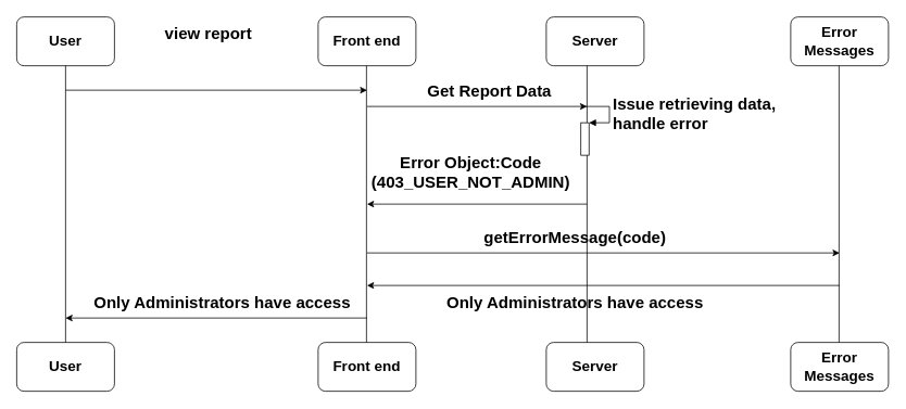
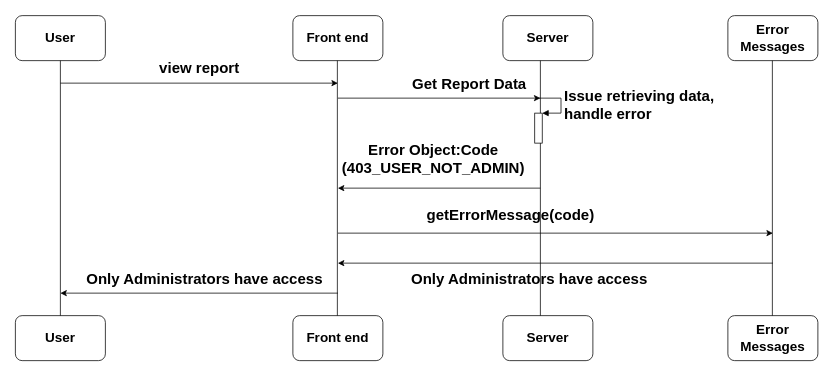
  <mxCell id="0" />
  <mxCell id="1" parent="0" />
  <mxCell id="2" value="&lt;b style=&quot;border-color: var(--border-color);&quot;&gt;&lt;font style=&quot;border-color: var(--border-color); font-size: 18px;&quot;&gt;Error Messages&lt;/font&gt;&lt;/b&gt;" style="rounded=1;whiteSpace=wrap;html=1;" vertex="1" parent="1"><mxGeometry x="970" y="20" width="120" height="60" as="geometry" /></mxCell>
  <mxCell id="3" value="&lt;b style=&quot;border-color: var(--border-color);&quot;&gt;&lt;font style=&quot;border-color: var(--border-color); font-size: 18px;&quot;&gt;Server&lt;/font&gt;&lt;/b&gt;" style="rounded=1;whiteSpace=wrap;html=1;" vertex="1" parent="1"><mxGeometry x="670" y="20" width="120" height="60" as="geometry" /></mxCell>
  <mxCell id="4" value="&lt;b style=&quot;border-color: var(--border-color);&quot;&gt;&lt;font style=&quot;border-color: var(--border-color); font-size: 18px;&quot;&gt;Front end&lt;/font&gt;&lt;/b&gt;" style="rounded=1;whiteSpace=wrap;html=1;" vertex="1" parent="1"><mxGeometry x="390" y="20" width="120" height="60" as="geometry" /></mxCell>
  <mxCell id="5" value="&lt;b&gt;&lt;font style=&quot;font-size: 18px;&quot;&gt;User&lt;/font&gt;&lt;/b&gt;" style="rounded=1;whiteSpace=wrap;html=1;" vertex="1" parent="1"><mxGeometry x="20" y="20" width="120" height="60" as="geometry" /></mxCell>
  <mxCell id="6" value="&lt;b style=&quot;border-color: var(--border-color);&quot;&gt;&lt;font style=&quot;border-color: var(--border-color); font-size: 18px;&quot;&gt;User&lt;/font&gt;&lt;/b&gt;" style="rounded=1;whiteSpace=wrap;html=1;" vertex="1" parent="1"><mxGeometry x="20" y="420" width="120" height="60" as="geometry" /></mxCell>
  <mxCell id="7" value="&lt;b style=&quot;border-color: var(--border-color);&quot;&gt;&lt;font style=&quot;border-color: var(--border-color); font-size: 18px;&quot;&gt;Front end&lt;/font&gt;&lt;/b&gt;" style="rounded=1;whiteSpace=wrap;html=1;" vertex="1" parent="1"><mxGeometry x="390" y="420" width="120" height="60" as="geometry" /></mxCell>
  <mxCell id="8" value="&lt;b style=&quot;border-color: var(--border-color);&quot;&gt;&lt;font style=&quot;border-color: var(--border-color); font-size: 18px;&quot;&gt;Server&lt;/font&gt;&lt;/b&gt;" style="rounded=1;whiteSpace=wrap;html=1;" vertex="1" parent="1"><mxGeometry x="670" y="420" width="120" height="60" as="geometry" /></mxCell>
  <mxCell id="9" value="&lt;b style=&quot;border-color: var(--border-color);&quot;&gt;&lt;font style=&quot;border-color: var(--border-color); font-size: 18px;&quot;&gt;Error Messages&lt;/font&gt;&lt;/b&gt;" style="rounded=1;whiteSpace=wrap;html=1;" vertex="1" parent="1"><mxGeometry x="970" y="420" width="120" height="60" as="geometry" /></mxCell>
  <mxCell id="10" value="" style="endArrow=none;html=1;rounded=0;entryX=0.5;entryY=1;entryDx=0;entryDy=0;exitX=0.5;exitY=0;exitDx=0;exitDy=0;" edge="1" parent="1" source="6" target="5"><mxGeometry width="50" height="50" relative="1" as="geometry"><mxPoint x="250" y="320" as="sourcePoint" /><mxPoint x="275" y="190" as="targetPoint" /></mxGeometry></mxCell>
  <mxCell id="11" value="" style="endArrow=none;html=1;rounded=0;entryX=0.5;entryY=1;entryDx=0;entryDy=0;exitX=0.5;exitY=0;exitDx=0;exitDy=0;" edge="1" parent="1"><mxGeometry width="50" height="50" relative="1" as="geometry"><mxPoint x="720" y="420" as="sourcePoint" /><mxPoint x="720" y="80" as="targetPoint" /></mxGeometry></mxCell>
  <mxCell id="12" value="" style="endArrow=none;html=1;rounded=0;entryX=0.5;entryY=1;entryDx=0;entryDy=0;exitX=0.5;exitY=0;exitDx=0;exitDy=0;" edge="1" parent="1"><mxGeometry width="50" height="50" relative="1" as="geometry"><mxPoint x="1029.33" y="420" as="sourcePoint" /><mxPoint x="1029.33" y="80" as="targetPoint" /></mxGeometry></mxCell>
  <mxCell id="13" value="" style="endArrow=none;html=1;rounded=0;entryX=0.5;entryY=1;entryDx=0;entryDy=0;exitX=0.5;exitY=0;exitDx=0;exitDy=0;" edge="1" parent="1"><mxGeometry width="50" height="50" relative="1" as="geometry"><mxPoint x="449.33" y="420" as="sourcePoint" /><mxPoint x="449.33" y="80" as="targetPoint" /></mxGeometry></mxCell>
  <mxCell id="14" value="" style="endArrow=classic;html=1;rounded=0;fontSize=18;" edge="1" parent="1"><mxGeometry width="50" height="50" relative="1" as="geometry"><mxPoint x="80" y="110" as="sourcePoint" /><mxPoint x="450" y="110" as="targetPoint" /></mxGeometry></mxCell>
- <mxCell id="15" value="&lt;b&gt;&lt;font style=&quot;font-size: 20px;&quot;&gt;view report&lt;/font&gt;&lt;/b&gt;" style="text;html=1;align=center;verticalAlign=middle;resizable=0;points=[];autosize=1;strokeColor=none;fillColor=none;fontSize=18;" vertex="1" parent="1"><mxGeometry x="190" y="20" width="130" height="40" as="geometry" /></mxCell>
+ <mxCell id="15" value="&lt;b&gt;&lt;font style=&quot;font-size: 20px;&quot;&gt;view report&lt;/font&gt;&lt;/b&gt;" style="text;html=1;align=center;verticalAlign=middle;resizable=0;points=[];autosize=1;strokeColor=none;fillColor=none;fontSize=18;" vertex="1" parent="1"><mxGeometry x="200" y="70" width="130" height="40" as="geometry" /></mxCell>
  <mxCell id="16" value="" style="endArrow=classic;html=1;rounded=0;fontSize=18;" edge="1" parent="1"><mxGeometry width="50" height="50" relative="1" as="geometry"><mxPoint x="450" y="130" as="sourcePoint" /><mxPoint x="720" y="130" as="targetPoint" /></mxGeometry></mxCell>
- <mxCell id="17" value="&lt;b&gt;Get Report Data&lt;/b&gt;" style="text;html=1;align=center;verticalAlign=middle;resizable=0;points=[];autosize=1;strokeColor=none;fillColor=none;fontSize=20;" vertex="1" parent="1"><mxGeometry x="510" y="90" width="180" height="40" as="geometry" /></mxCell>
+ <mxCell id="17" value="&lt;b&gt;Get Report Data&lt;/b&gt;" style="text;html=1;align=center;verticalAlign=middle;resizable=0;points=[];autosize=1;strokeColor=none;fillColor=none;fontSize=20;" vertex="1" parent="1"><mxGeometry x="535" y="90" width="180" height="40" as="geometry" /></mxCell>
  <mxCell id="18" value="" style="html=1;points=[];perimeter=orthogonalPerimeter;fontSize=20;" vertex="1" parent="1"><mxGeometry x="712.47" y="150" width="10" height="40" as="geometry" /></mxCell>
  <mxCell id="19" value="&lt;b&gt;Issue retrieving data, &lt;br&gt;handle error&lt;/b&gt;" style="edgeStyle=orthogonalEdgeStyle;html=1;align=left;spacingLeft=2;endArrow=block;rounded=0;entryX=1;entryY=0;fontSize=20;" edge="1" target="18" parent="1"><mxGeometry relative="1" as="geometry"><mxPoint x="717.47" y="130" as="sourcePoint" /><Array as="points"><mxPoint x="747.47" y="130" /></Array></mxGeometry></mxCell>
  <mxCell id="20" value="" style="endArrow=classic;html=1;rounded=0;fontSize=20;" edge="1" parent="1"><mxGeometry width="50" height="50" relative="1" as="geometry"><mxPoint x="720" y="250" as="sourcePoint" /><mxPoint x="450" y="250" as="targetPoint" /></mxGeometry></mxCell>
  <mxCell id="21" value="&lt;b&gt;Error Object:Code&lt;br&gt;(403_USER_NOT_ADMIN)&lt;/b&gt;" style="text;html=1;align=center;verticalAlign=middle;resizable=0;points=[];autosize=1;strokeColor=none;fillColor=none;fontSize=20;" vertex="1" parent="1"><mxGeometry x="442.47" y="180" width="270" height="60" as="geometry" /></mxCell>
  <mxCell id="22" value="" style="endArrow=classic;html=1;rounded=0;fontSize=20;" edge="1" parent="1"><mxGeometry width="50" height="50" relative="1" as="geometry"><mxPoint x="450" y="310" as="sourcePoint" /><mxPoint x="1030" y="310" as="targetPoint" /></mxGeometry></mxCell>
- <mxCell id="23" value="&lt;b&gt;getErrorMessage(code)&lt;/b&gt;" style="text;html=1;align=center;verticalAlign=middle;resizable=0;points=[];autosize=1;strokeColor=none;fillColor=none;fontSize=20;" vertex="1" parent="1"><mxGeometry x="580" y="270" width="250" height="40" as="geometry" /></mxCell>
+ <mxCell id="23" value="&lt;b&gt;getErrorMessage(code)&lt;/b&gt;" style="text;html=1;align=center;verticalAlign=middle;resizable=0;points=[];autosize=1;strokeColor=none;fillColor=none;fontSize=20;" vertex="1" parent="1"><mxGeometry x="555" y="265" width="250" height="40" as="geometry" /></mxCell>
  <mxCell id="24" value="" style="endArrow=classic;html=1;rounded=0;fontSize=20;" edge="1" parent="1"><mxGeometry width="50" height="50" relative="1" as="geometry"><mxPoint x="1030" y="350" as="sourcePoint" /><mxPoint x="450" y="350" as="targetPoint" /></mxGeometry></mxCell>
  <mxCell id="25" value="&lt;b&gt;Only Administrators have access&lt;/b&gt;" style="text;html=1;align=center;verticalAlign=middle;resizable=0;points=[];autosize=1;strokeColor=none;fillColor=none;fontSize=20;" vertex="1" parent="1"><mxGeometry x="535" y="350" width="340" height="40" as="geometry" /></mxCell>
  <mxCell id="26" value="" style="endArrow=classic;html=1;rounded=0;fontSize=20;" edge="1" parent="1"><mxGeometry width="50" height="50" relative="1" as="geometry"><mxPoint x="450" y="390" as="sourcePoint" /><mxPoint x="80" y="390" as="targetPoint" /></mxGeometry></mxCell>
  <mxCell id="27" value="&lt;b&gt;Only Administrators have access&lt;/b&gt;" style="text;html=1;align=center;verticalAlign=middle;resizable=0;points=[];autosize=1;strokeColor=none;fillColor=none;fontSize=20;" vertex="1" parent="1"><mxGeometry x="102.47" y="350" width="340" height="40" as="geometry" /></mxCell>
